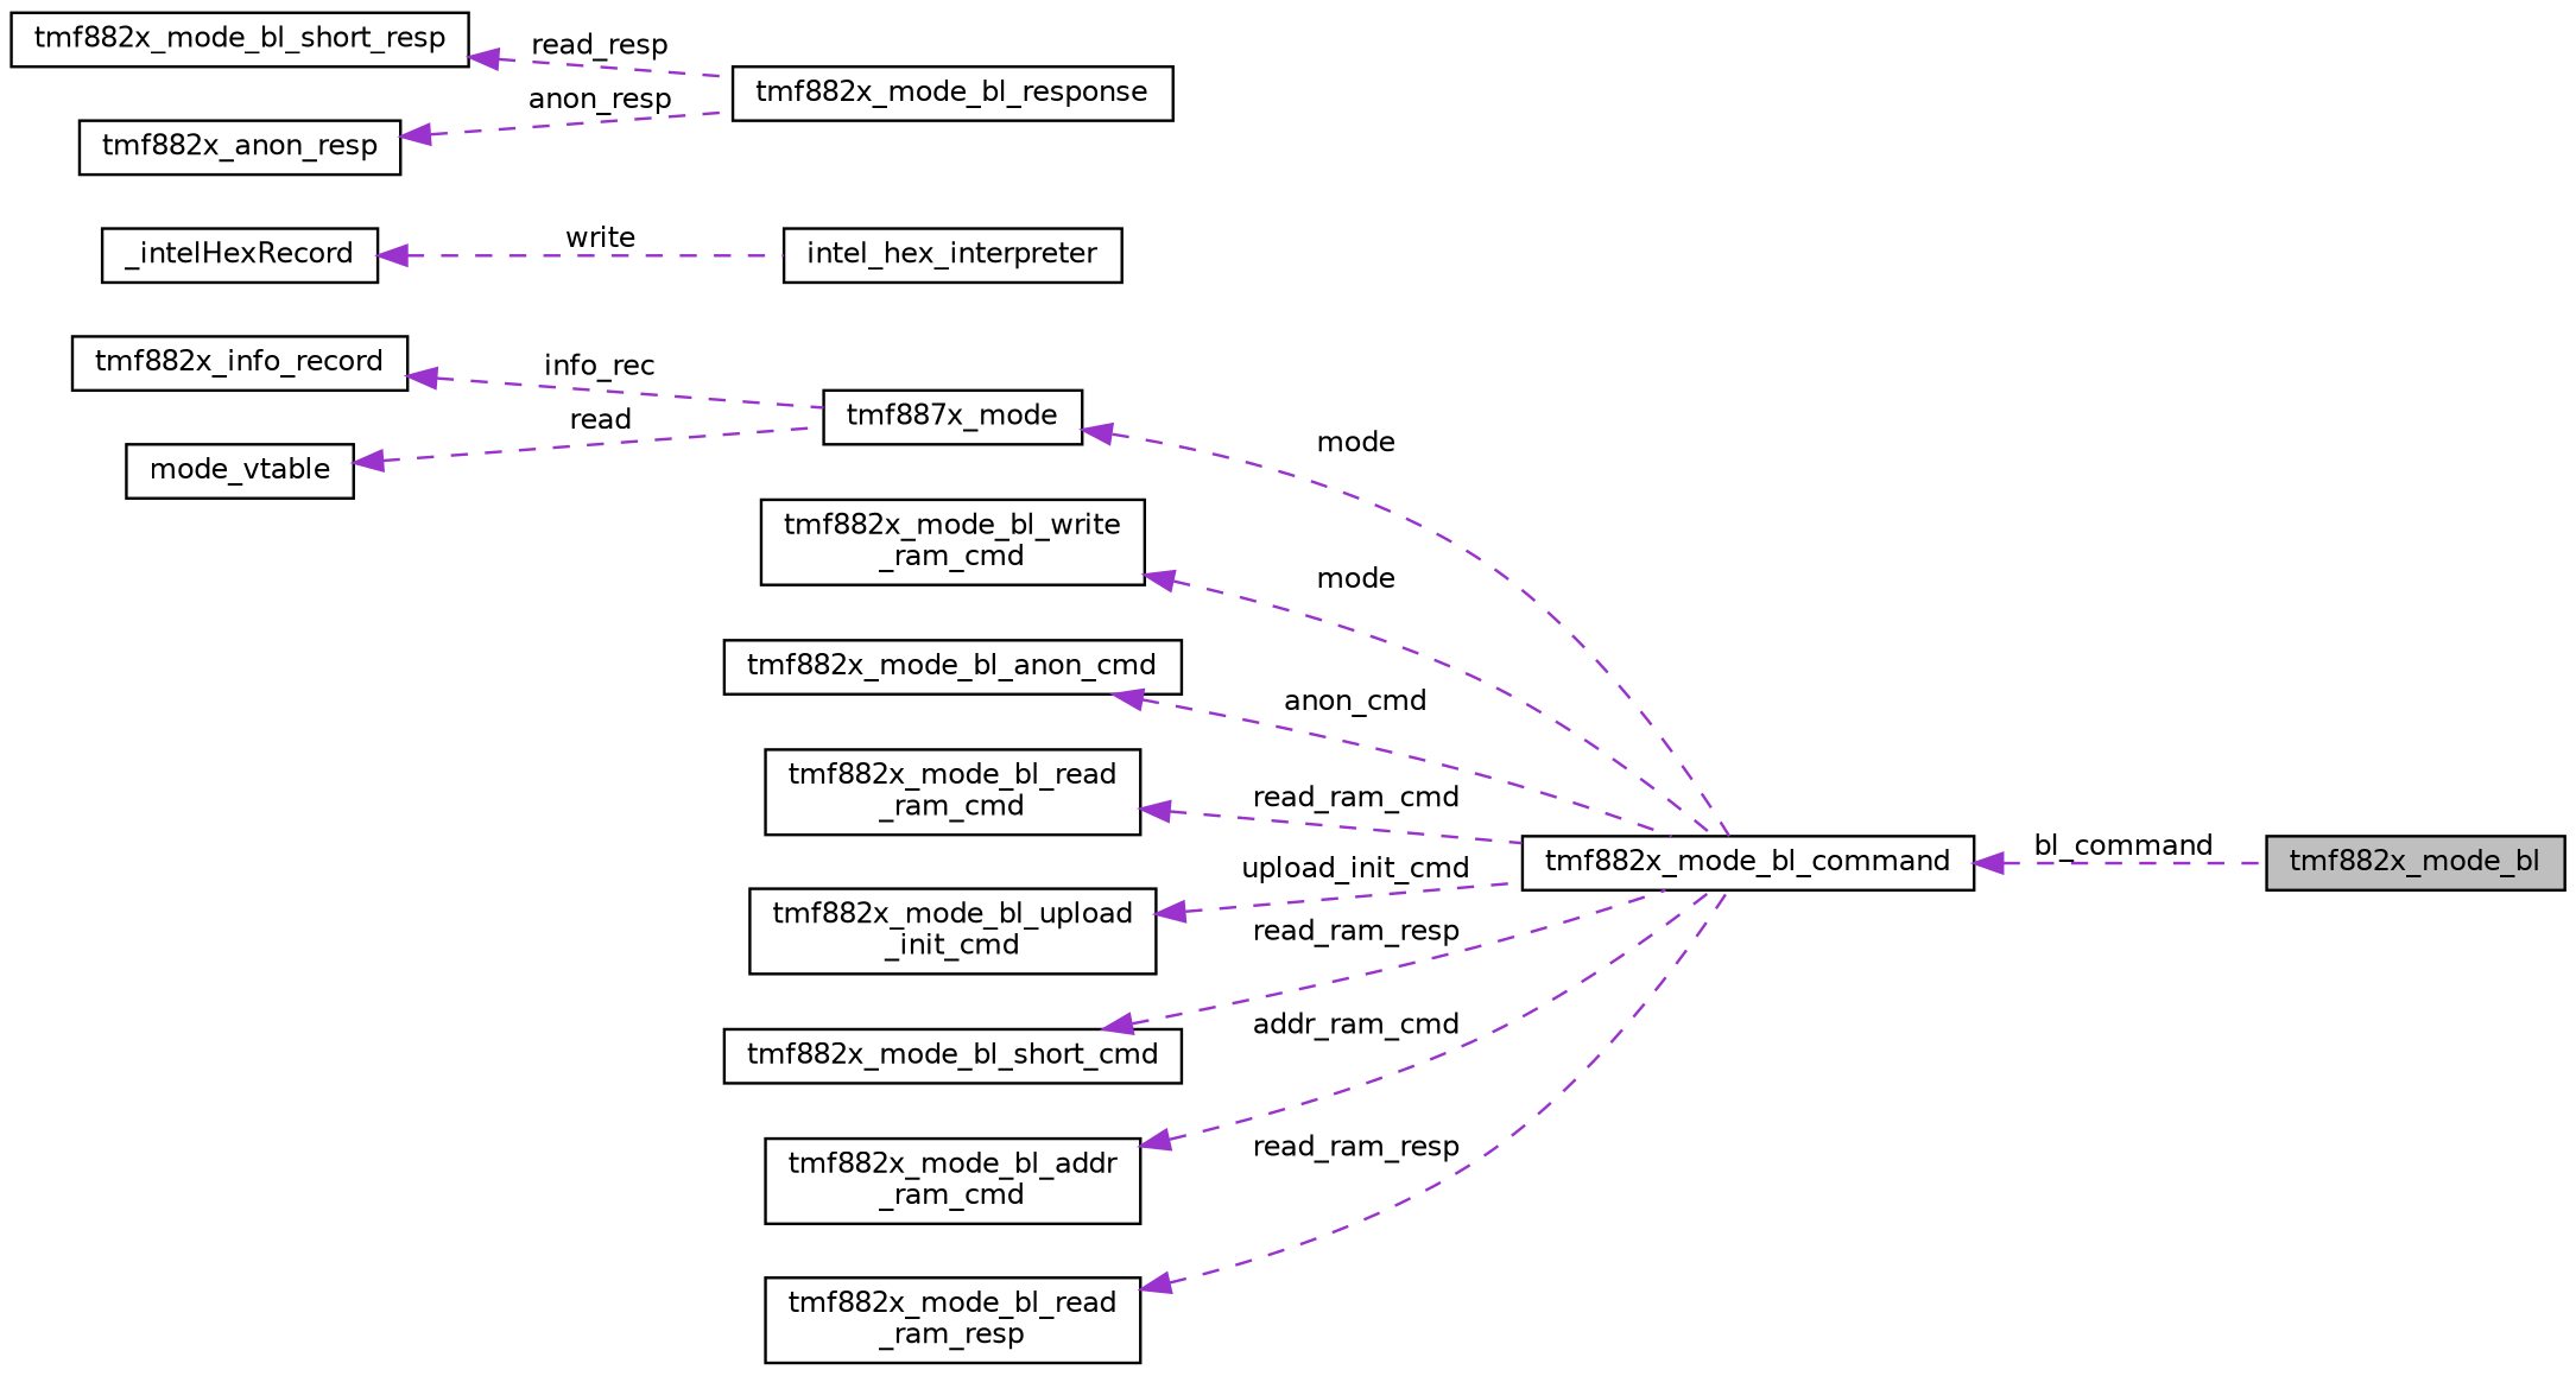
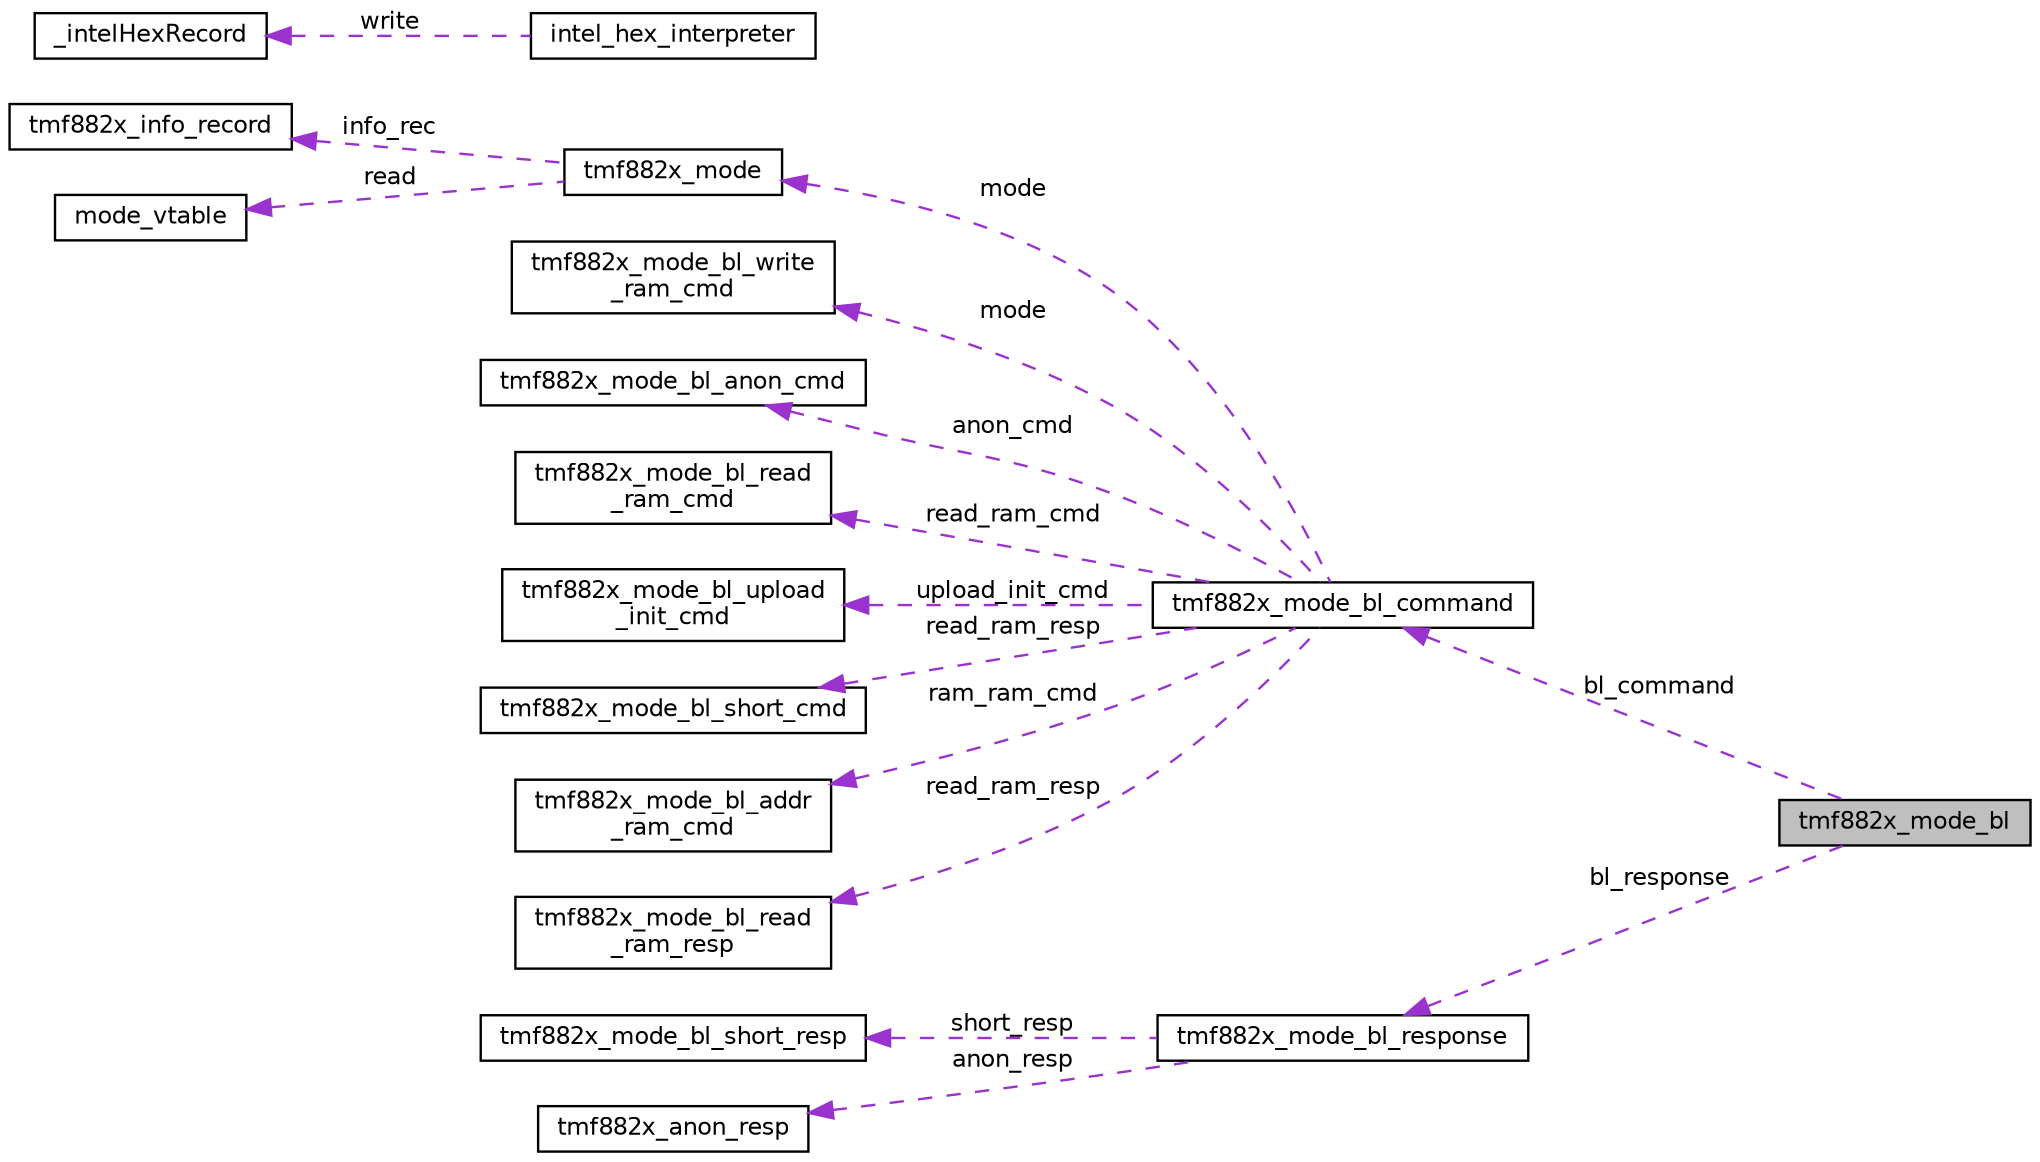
  digraph {
    rankdir=LR
    node [color=black fillcolor=white fontname=Helvetica fontsize=10 shape=record style=filled]
    edge [color=darkorchid3 dir=back fontname=Helvetica fontsize=10 labelfontname=Helvetica labelfontsize=10 style=dashed]
    n1 [fillcolor=grey75 fontcolor=black height=0.2 label=tmf882x_mode_bl width=0.4]
-   n2 [height=0.2 label=tmf887x_mode width=0.4]
+   n2 [height=0.2 label=tmf882x_mode width=0.4]
    n3 [height=0.2 label=tmf882x_mode_bl_command width=0.4]
    n4 [height=0.2 label=tmf882x_info_record width=0.4]
    n5 [height=0.2 label=mode_vtable width=0.4]
    n6 [height=0.2 label=intel_hex_interpreter width=0.4]
    n7 [height=0.2 label=_intelHexRecord width=0.4]
    n8 [height=0.2 label="tmf882x_mode_bl_write\l_ram_cmd" width=0.4]
    n9 [height=0.2 label=tmf882x_mode_bl_anon_cmd width=0.4]
    n10 [height=0.2 label="tmf882x_mode_bl_read\l_ram_cmd" width=0.4]
    n11 [height=0.2 label="tmf882x_mode_bl_upload\l_init_cmd" width=0.4]
    n12 [height=0.2 label=tmf882x_mode_bl_short_cmd width=0.4]
    n13 [height=0.2 label="tmf882x_mode_bl_addr\l_ram_cmd" width=0.4]
    n14 [height=0.2 label=tmf882x_mode_bl_response width=0.4]
    n15 [height=0.2 label=tmf882x_mode_bl_short_resp width=0.4]
    n16 [height=0.2 label=tmf882x_anon_resp width=0.4]
    n17 [height=0.2 label="tmf882x_mode_bl_read\l_ram_resp" width=0.4]
    n2 -> n3 [label=" mode"]
    n3 -> n1 [label=" bl_command"]
    n4 -> n2 [label=" info_rec"]
    n5 -> n2 [label=" read"]
    n7 -> n6 [label=" write"]
    n8 -> n3 [label=" mode"]
    n9 -> n3 [label=" anon_cmd"]
    n10 -> n3 [label=" read_ram_cmd"]
    n11 -> n3 [label=" upload_init_cmd"]
    n12 -> n3 [label=" read_ram_resp"]
-   n13 -> n3 [label=" addr_ram_cmd"]
-   n15 -> n14 [label=" read_resp"]
+   n13 -> n3 [label=" ram_ram_cmd"]
+   n14 -> n1 [label=" bl_response"]
+   n15 -> n14 [label=" short_resp"]
    n16 -> n14 [label=" anon_resp"]
    n17 -> n3 [label=" read_ram_resp"]
  }
